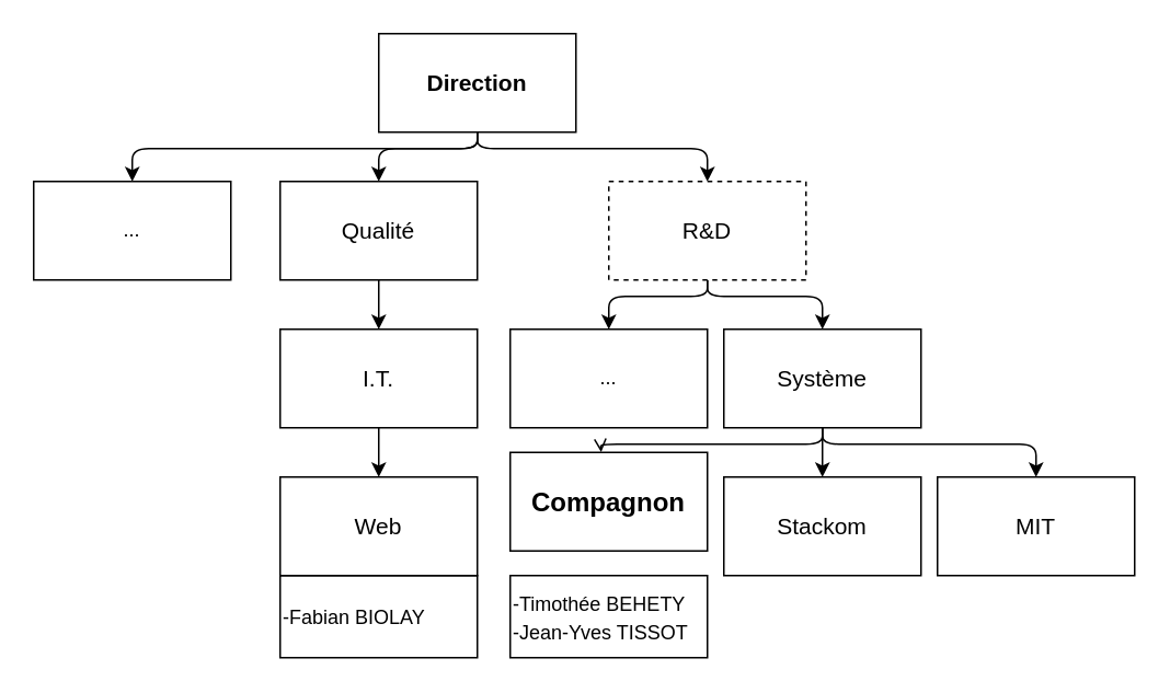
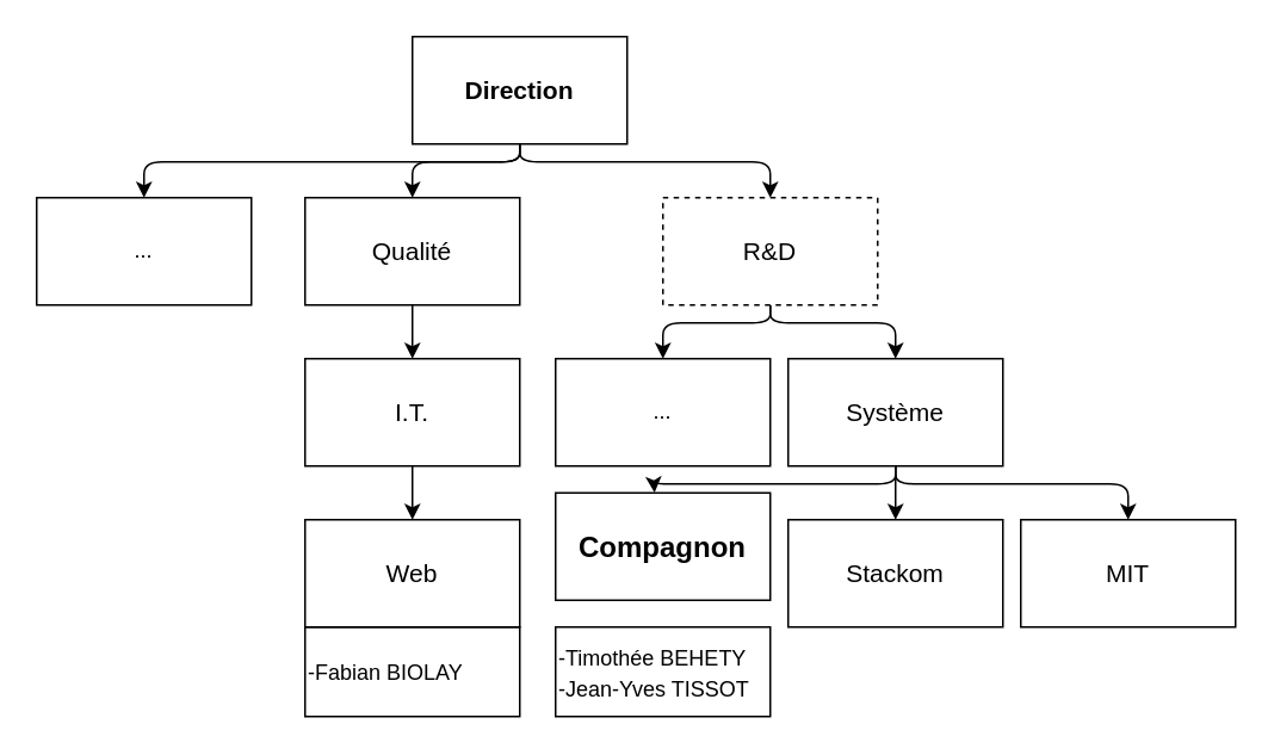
  <mxCell id="0" />
  <mxCell id="1" parent="0" />
  <mxCell id="2" style="edgeStyle=none;html=1;entryX=0.5;entryY=0;entryDx=0;entryDy=0;exitX=0.5;exitY=1;exitDx=0;exitDy=0;" edge="1" parent="1" source="5" target="19"><mxGeometry relative="1" as="geometry"><mxPoint x="220" y="110" as="targetPoint" /><Array as="points"><mxPoint x="290" y="90" /><mxPoint x="80" y="90" /></Array></mxGeometry></mxCell>
  <mxCell id="3" style="edgeStyle=none;html=1;entryX=0.5;entryY=0;entryDx=0;entryDy=0;exitX=0.5;exitY=1;exitDx=0;exitDy=0;" edge="1" parent="1" source="5" target="8"><mxGeometry relative="1" as="geometry"><Array as="points"><mxPoint x="290" y="90" /><mxPoint x="430" y="90" /></Array></mxGeometry></mxCell>
  <mxCell id="4" style="edgeStyle=none;html=1;entryX=0.5;entryY=0;entryDx=0;entryDy=0;fontSize=12;" edge="1" parent="1" target="21"><mxGeometry relative="1" as="geometry"><mxPoint x="290" y="80" as="sourcePoint" /><Array as="points"><mxPoint x="290" y="90" /><mxPoint x="230" y="90" /></Array></mxGeometry></mxCell>
  <mxCell id="5" value="Direction&lt;br style=&quot;font-size: 14px;&quot;&gt;" style="whiteSpace=wrap;html=1;fontStyle=1;fontSize=14;" vertex="1" parent="1"><mxGeometry x="230" y="20" width="120" height="60" as="geometry" /></mxCell>
  <mxCell id="6" style="edgeStyle=none;html=1;entryX=0.5;entryY=0;entryDx=0;entryDy=0;exitX=0.5;exitY=1;exitDx=0;exitDy=0;" edge="1" parent="1" source="8" target="9"><mxGeometry relative="1" as="geometry"><Array as="points"><mxPoint x="430" y="180" /><mxPoint x="370" y="180" /></Array></mxGeometry></mxCell>
  <mxCell id="7" style="edgeStyle=none;html=1;entryX=0.5;entryY=0;entryDx=0;entryDy=0;exitX=0.5;exitY=1;exitDx=0;exitDy=0;" edge="1" parent="1" source="8" target="13"><mxGeometry relative="1" as="geometry"><Array as="points"><mxPoint x="430" y="180" /><mxPoint x="500" y="180" /></Array></mxGeometry></mxCell>
  <mxCell id="8" value="R&amp;amp;D" style="whiteSpace=wrap;html=1;fontSize=14;dashed=1;" vertex="1" parent="1"><mxGeometry x="370" y="110" width="120" height="60" as="geometry" /></mxCell>
  <mxCell id="9" value="..." style="whiteSpace=wrap;html=1;" vertex="1" parent="1"><mxGeometry x="310" y="200" width="120" height="60" as="geometry" /></mxCell>
- <mxCell id="10" style="edgeStyle=none;html=1;entryX=0.461;entryY=-0.002;entryDx=0;entryDy=0;entryPerimeter=0;exitX=0.5;exitY=1;exitDx=0;exitDy=0;endArrow=open;" edge="1" parent="1" source="13" target="14"><mxGeometry relative="1" as="geometry"><Array as="points"><mxPoint x="500" y="270" /><mxPoint x="365" y="270" /></Array></mxGeometry></mxCell>
+ <mxCell id="10" style="edgeStyle=none;html=1;entryX=0.461;entryY=-0.002;entryDx=0;entryDy=0;entryPerimeter=0;exitX=0.5;exitY=1;exitDx=0;exitDy=0;" edge="1" parent="1" source="13" target="14"><mxGeometry relative="1" as="geometry"><Array as="points"><mxPoint x="500" y="270" /><mxPoint x="365" y="270" /></Array></mxGeometry></mxCell>
  <mxCell id="11" style="edgeStyle=none;html=1;" edge="1" parent="1" source="13" target="15"><mxGeometry relative="1" as="geometry" /></mxCell>
  <mxCell id="12" style="edgeStyle=none;html=1;entryX=0.5;entryY=0;entryDx=0;entryDy=0;" edge="1" parent="1" target="16"><mxGeometry relative="1" as="geometry"><mxPoint x="500" y="260" as="sourcePoint" /><Array as="points"><mxPoint x="500" y="270" /><mxPoint x="630" y="270" /></Array></mxGeometry></mxCell>
  <mxCell id="13" value="Système" style="whiteSpace=wrap;html=1;fontSize=14;" vertex="1" parent="1"><mxGeometry x="440" y="200" width="120" height="60" as="geometry" /></mxCell>
  <mxCell id="14" value="&lt;b style=&quot;&quot;&gt;&lt;font style=&quot;font-size: 16px;&quot;&gt;Compagnon&lt;/font&gt;&lt;/b&gt;" style="whiteSpace=wrap;html=1;fontSize=14;" vertex="1" parent="1"><mxGeometry x="310" y="275" width="120" height="60" as="geometry" /></mxCell>
  <mxCell id="15" value="Stackom" style="whiteSpace=wrap;html=1;fontSize=14;" vertex="1" parent="1"><mxGeometry x="440" y="290" width="120" height="60" as="geometry" /></mxCell>
  <mxCell id="16" value="MIT" style="whiteSpace=wrap;html=1;fontSize=14;" vertex="1" parent="1"><mxGeometry x="570" y="290" width="120" height="60" as="geometry" /></mxCell>
  <mxCell id="17" value="&lt;font style=&quot;font-size: 12px;&quot;&gt;-Timothée BEHETY&lt;br&gt;-Jean-Yves TISSOT&lt;br&gt;&lt;/font&gt;" style="whiteSpace=wrap;html=1;fontSize=14;align=left;" vertex="1" parent="1"><mxGeometry x="310" y="350" width="120" height="50" as="geometry" /></mxCell>
  <mxCell id="18" value="&lt;font style=&quot;font-size: 12px;&quot;&gt;-Fabian BIOLAY&lt;br&gt;&lt;/font&gt;" style="whiteSpace=wrap;html=1;fontSize=14;align=left;" vertex="1" parent="1"><mxGeometry x="170" y="350" width="120" height="50" as="geometry" /></mxCell>
  <mxCell id="19" value="..." style="whiteSpace=wrap;html=1;" vertex="1" parent="1"><mxGeometry y="110" width="120" height="60" as="geometry" x="20" /></mxCell>
  <mxCell id="20" style="edgeStyle=none;html=1;fontSize=12;" edge="1" parent="1" source="21"><mxGeometry relative="1" as="geometry"><mxPoint x="230" y="200" as="targetPoint" /></mxGeometry></mxCell>
  <mxCell id="21" value="Qualité" style="whiteSpace=wrap;html=1;fontSize=14;" vertex="1" parent="1"><mxGeometry x="170" y="110" width="120" height="60" as="geometry" /></mxCell>
  <mxCell id="22" style="edgeStyle=none;html=1;fontSize=12;" edge="1" parent="1" target="23"><mxGeometry relative="1" as="geometry"><mxPoint x="230" y="260" as="sourcePoint" /></mxGeometry></mxCell>
  <mxCell id="23" value="Web" style="whiteSpace=wrap;html=1;fontSize=14;" vertex="1" parent="1"><mxGeometry x="170" y="290" width="120" height="60" as="geometry" /></mxCell>
  <mxCell id="24" value="I.T." style="whiteSpace=wrap;html=1;fontSize=14;" vertex="1" parent="1"><mxGeometry x="170" y="200" width="120" height="60" as="geometry" /></mxCell>
